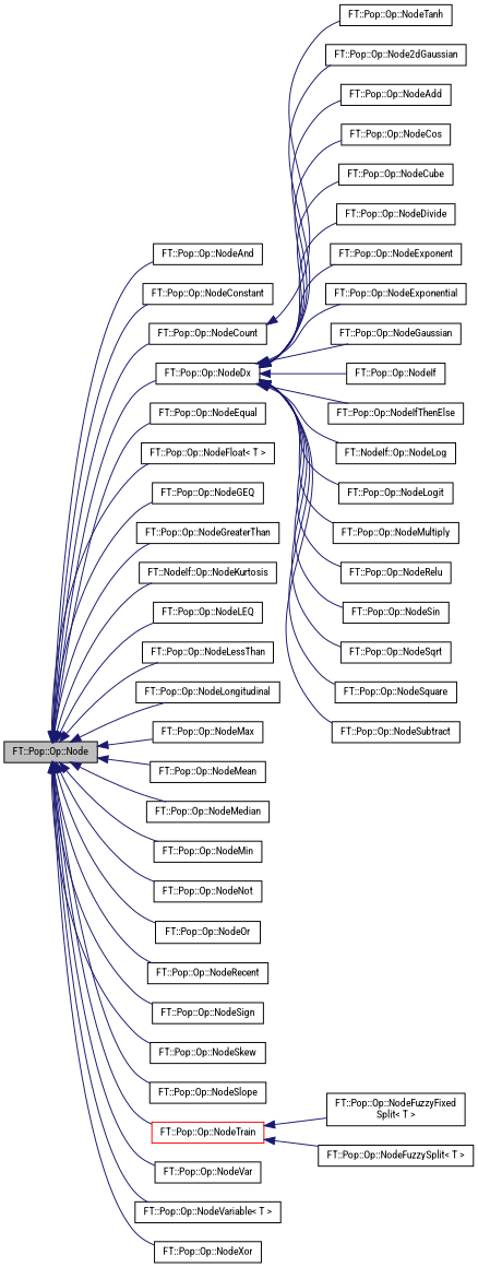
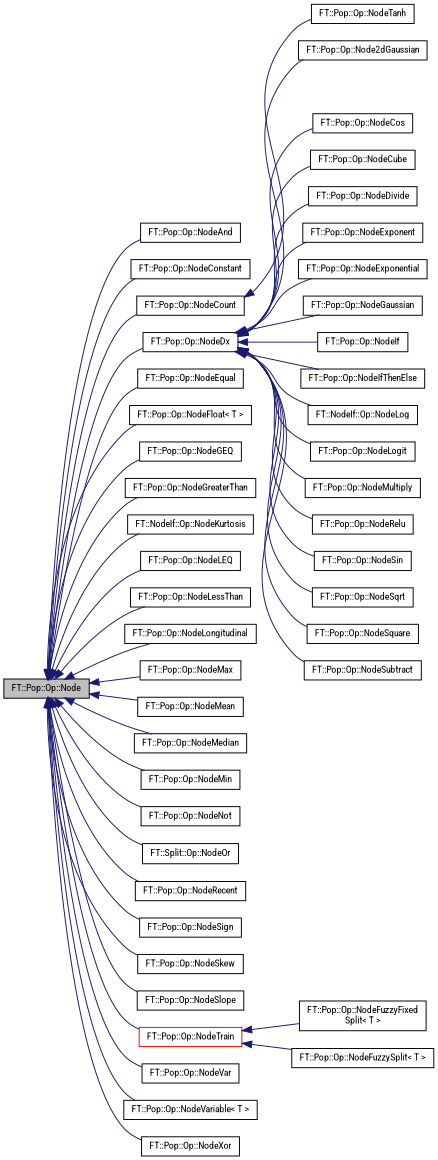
  digraph {
    fontname="Roboto Condensed"
    rankdir=LR
    node [color=black fillcolor=white fontname="Roboto Condensed" fontsize=10 shape=record style=filled]
    edge [color=midnightblue dir=back fontname="Roboto Condensed" fontsize=10 labelfontname=Helvetica labelfontsize=10 style=solid]
    n1 [fillcolor=grey75 fontcolor=black height=0.2 label="FT::Pop::Op::Node" width=0.4]
    n2 [height=0.2 label="FT::Pop::Op::NodeAnd" width=0.4]
    n3 [height=0.2 label="FT::Pop::Op::NodeConstant" width=0.4]
    n4 [height=0.2 label="FT::Pop::Op::NodeCount" width=0.4]
    n5 [height=0.2 label="FT::Pop::Op::NodeDx" width=0.4]
    n6 [height=0.2 label="FT::Pop::Op::NodeEqual" width=0.4]
    n7 [height=0.2 label="FT::Pop::Op::NodeFloat\< T \>" width=0.4]
    n8 [height=0.2 label="FT::Pop::Op::NodeGEQ" width=0.4]
    n9 [height=0.2 label="FT::Pop::Op::NodeGreaterThan" width=0.4]
    n10 [height=0.2 label="FT::NodeIf::Op::NodeKurtosis" width=0.4]
    n11 [height=0.2 label="FT::Pop::Op::NodeLEQ" width=0.4]
    n12 [height=0.2 label="FT::Pop::Op::NodeLessThan" width=0.4]
    n13 [height=0.2 label="FT::Pop::Op::NodeLongitudinal" width=0.4]
    n14 [height=0.2 label="FT::Pop::Op::NodeMax" width=0.4]
    n15 [height=0.2 label="FT::Pop::Op::NodeMean" width=0.4]
    n16 [height=0.2 label="FT::Pop::Op::NodeMedian" width=0.4]
    n17 [height=0.2 label="FT::Pop::Op::NodeMin" width=0.4]
    n18 [height=0.2 label="FT::Pop::Op::NodeNot" width=0.4]
-   n19 [height=0.2 label="FT::Pop::Op::NodeOr" width=0.4]
+   n19 [height=0.2 label="FT::Split::Op::NodeOr" width=0.4]
    n20 [height=0.2 label="FT::Pop::Op::NodeRecent" width=0.4]
    n21 [height=0.2 label="FT::Pop::Op::NodeSign" width=0.4]
    n22 [height=0.2 label="FT::Pop::Op::NodeSkew" width=0.4]
    n23 [height=0.2 label="FT::Pop::Op::NodeSlope" width=0.4]
    n24 [color=red height=0.2 label="FT::Pop::Op::NodeTrain" width=0.4]
    n25 [height=0.2 label="FT::Pop::Op::NodeVar" width=0.4]
    n26 [height=0.2 label="FT::Pop::Op::NodeVariable\< T \>" width=0.4]
    n27 [height=0.2 label="FT::Pop::Op::NodeXor" width=0.4]
    n28 [height=0.2 label="FT::Pop::Op::NodeTanh" width=0.4]
    n29 [height=0.2 label="FT::Pop::Op::Node2dGaussian" width=0.4]
-   n30 [height=0.2 label="FT::Pop::Op::NodeAdd" width=0.4]
    n31 [height=0.2 label="FT::Pop::Op::NodeCos" width=0.4]
    n32 [height=0.2 label="FT::Pop::Op::NodeCube" width=0.4]
    n33 [height=0.2 label="FT::Pop::Op::NodeDivide" width=0.4]
    n34 [height=0.2 label="FT::Pop::Op::NodeExponent" width=0.4]
    n35 [height=0.2 label="FT::Pop::Op::NodeExponential" width=0.4]
    n36 [height=0.2 label="FT::Pop::Op::NodeGaussian" width=0.4]
    n37 [height=0.2 label="FT::Pop::Op::NodeIf" width=0.4]
    n38 [height=0.2 label="FT::Pop::Op::NodeIfThenElse" width=0.4]
    n39 [height=0.2 label="FT::NodeIf::Op::NodeLog" width=0.4]
    n40 [height=0.2 label="FT::Pop::Op::NodeLogit" width=0.4]
    n41 [height=0.2 label="FT::Pop::Op::NodeMultiply" width=0.4]
    n42 [height=0.2 label="FT::Pop::Op::NodeRelu" width=0.4]
    n43 [height=0.2 label="FT::Pop::Op::NodeSin" width=0.4]
    n44 [height=0.2 label="FT::Pop::Op::NodeSqrt" width=0.4]
    n45 [height=0.2 label="FT::Pop::Op::NodeSquare" width=0.4]
    n46 [height=0.2 label="FT::Pop::Op::NodeSubtract" width=0.4]
    n47 [height=0.2 label="FT::Pop::Op::NodeFuzzyFixed\lSplit\< T \>" width=0.4]
    n48 [height=0.2 label="FT::Pop::Op::NodeFuzzySplit\< T \>" width=0.4]
    n1 -> n2
    n1 -> n3
    n1 -> n4
    n1 -> n5
    n1 -> n6
    n1 -> n7
    n1 -> n8
    n1 -> n9
    n1 -> n10
    n1 -> n11
    n1 -> n12
    n1 -> n13
    n1 -> n14
    n1 -> n15
    n1 -> n16
    n1 -> n17
    n1 -> n18
    n1 -> n19
    n1 -> n20
    n1 -> n21
    n1 -> n22
    n1 -> n23
    n1 -> n24
    n1 -> n25
    n1 -> n26
    n1 -> n27
    n4 -> n28
    n5 -> n29
-   n5 -> n30
    n5 -> n31
    n5 -> n32
    n5 -> n33
    n5 -> n34
    n5 -> n35
    n5 -> n36
    n5 -> n37
    n5 -> n38
    n5 -> n39
    n5 -> n40
    n5 -> n41
    n5 -> n42
    n5 -> n43
    n5 -> n44
    n5 -> n45
    n5 -> n46
    n24 -> n47
    n24 -> n48
  }
